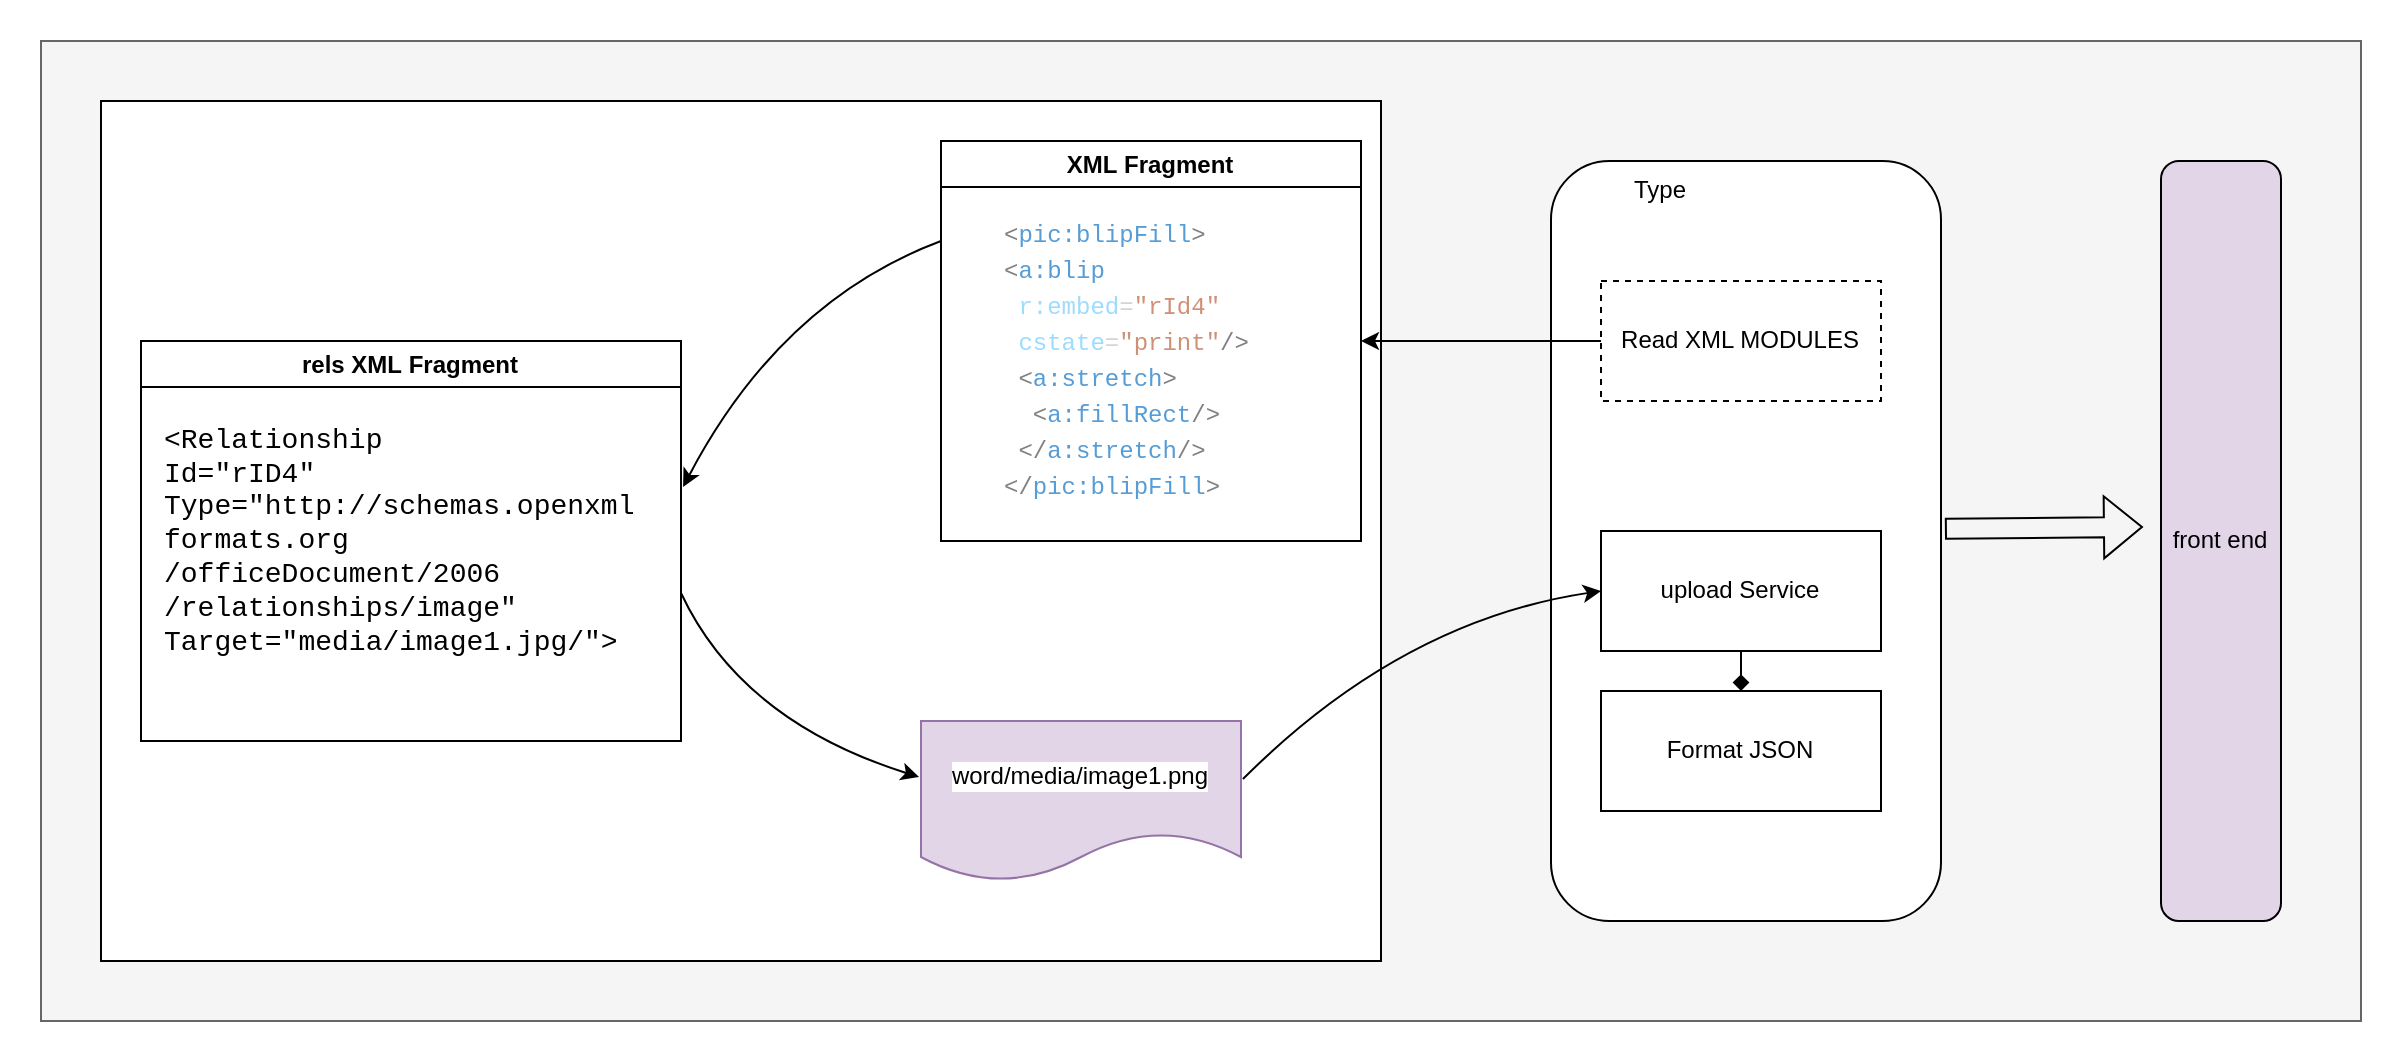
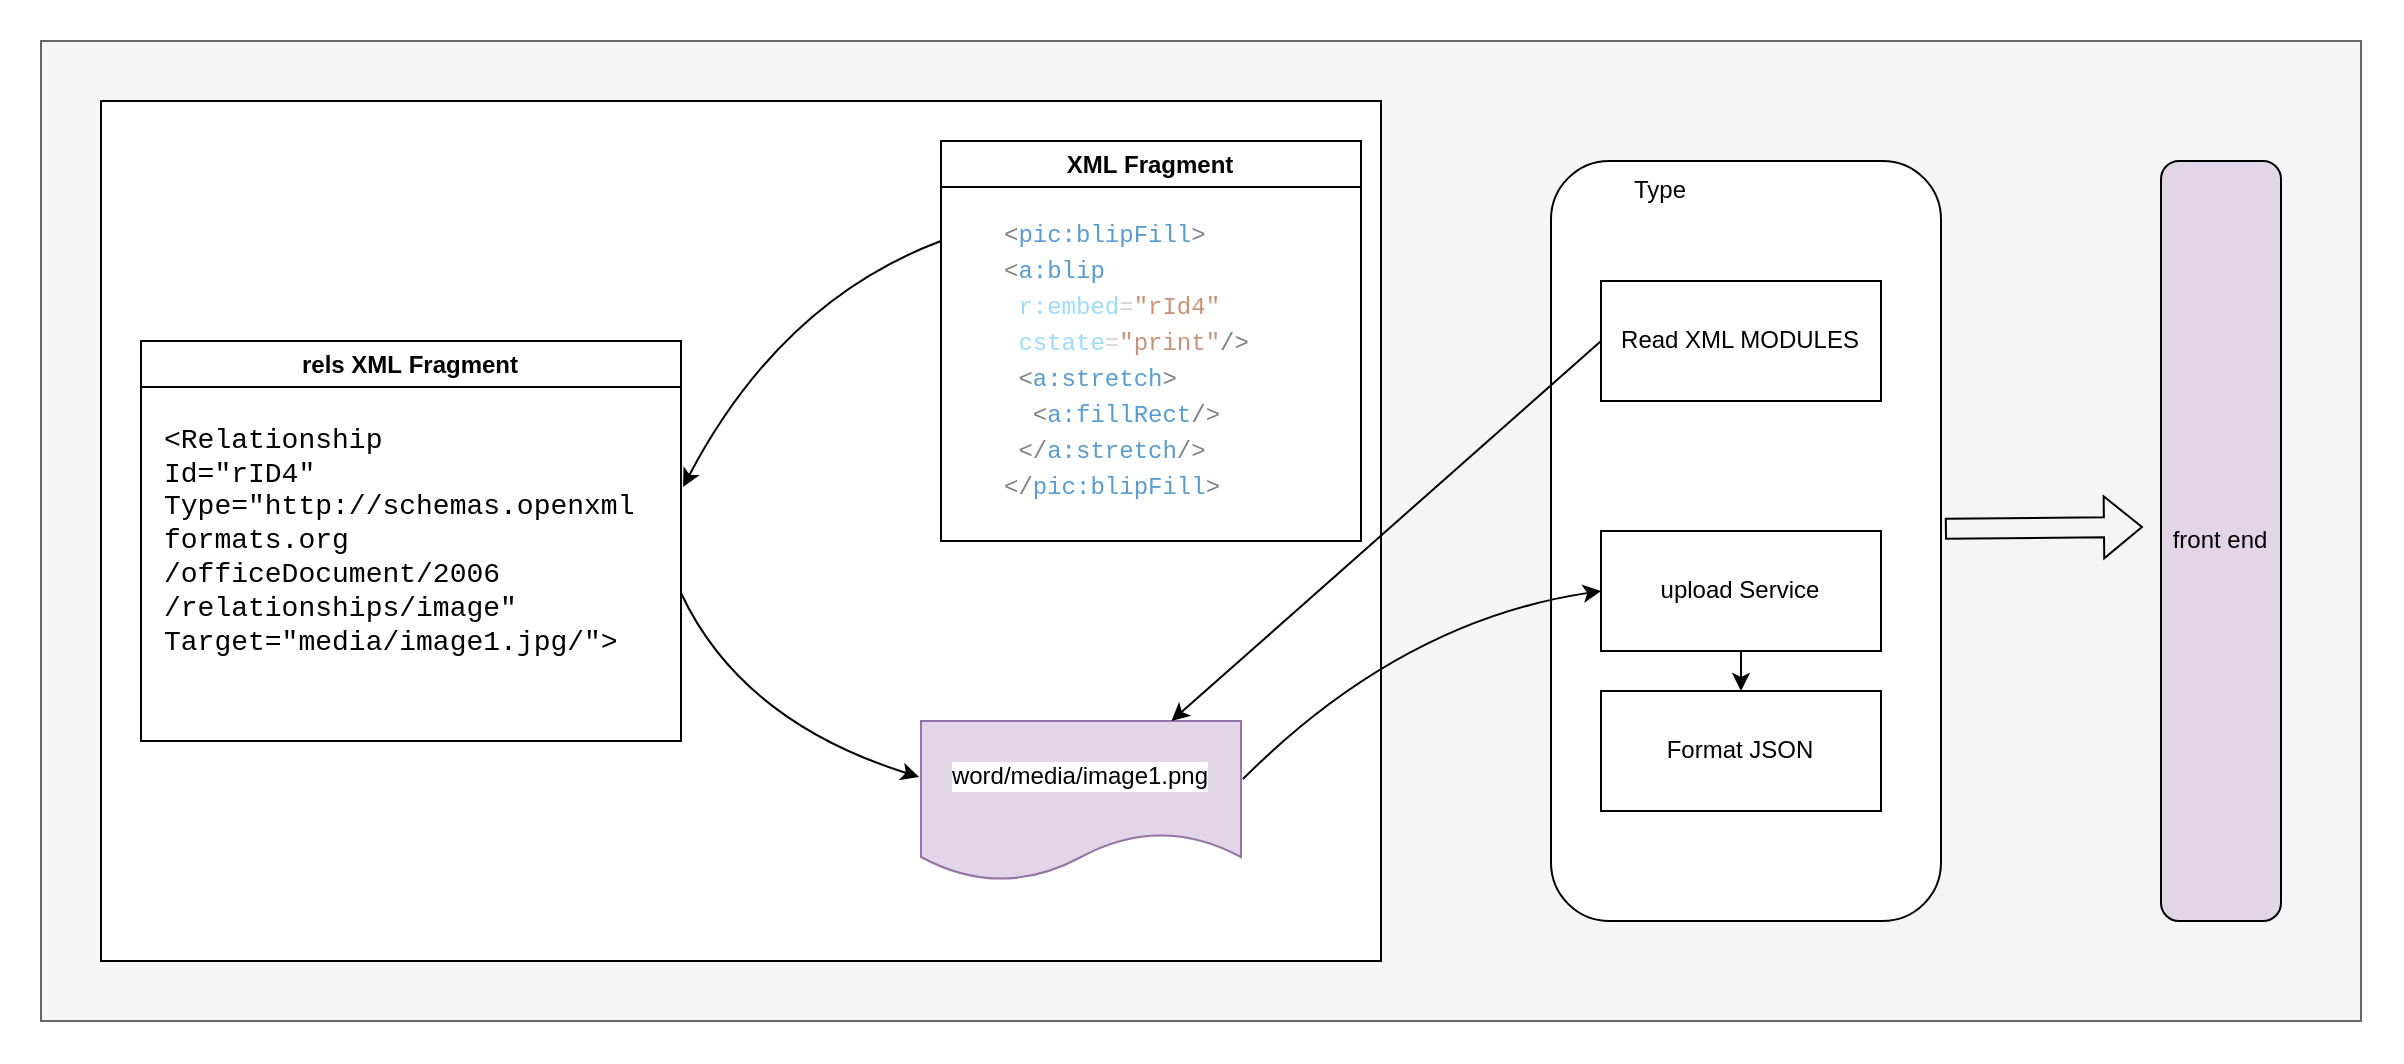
  <mxCell id="0" />
  <mxCell id="1" parent="0" />
  <mxCell id="2" value="" style="rounded=0;whiteSpace=wrap;html=1;labelBackgroundColor=none;fillColor=#f5f5f5;fontColor=#333333;strokeColor=#666666;" vertex="1" parent="1"><mxGeometry x="20" y="20" width="1160" height="490" as="geometry" /></mxCell>
  <mxCell id="3" value="" style="rounded=1;whiteSpace=wrap;html=1;labelBackgroundColor=none;" vertex="1" parent="1"><mxGeometry x="775" y="80" width="195" height="380" as="geometry" /></mxCell>
  <mxCell id="4" value="" style="rounded=0;whiteSpace=wrap;html=1;labelBackgroundColor=none;" vertex="1" parent="1"><mxGeometry x="50" y="50" width="640" height="430" as="geometry" /></mxCell>
  <mxCell id="5" value="XML Fragment" style="swimlane;" vertex="1" parent="1"><mxGeometry x="470" y="70" width="210" height="200" as="geometry" /></mxCell>
  <mxCell id="6" value="&lt;div style=&quot;color: rgb(212, 212, 212); font-family: Menlo, Monaco, &amp;quot;Courier New&amp;quot;, monospace; line-height: 18px;&quot;&gt;&lt;div style=&quot;&quot;&gt;&lt;span style=&quot;background-color: rgb(255, 255, 255);&quot;&gt;&lt;span style=&quot;color: rgb(128, 128, 128);&quot;&gt;&amp;lt;&lt;/span&gt;&lt;span style=&quot;color: rgb(86, 156, 214);&quot;&gt;pic:blipFill&lt;/span&gt;&lt;span style=&quot;color: rgb(128, 128, 128);&quot;&gt;&amp;gt;&lt;/span&gt;&lt;/span&gt;&lt;/div&gt;&lt;div style=&quot;&quot;&gt;    &lt;span style=&quot;background-color: rgb(255, 255, 255);&quot;&gt;&lt;span style=&quot;color: #808080;&quot;&gt;&amp;lt;&lt;/span&gt;&lt;span style=&quot;color: #569cd6;&quot;&gt;a:blip&lt;/span&gt;&amp;nbsp;&lt;/span&gt;&lt;/div&gt;&lt;div style=&quot;&quot;&gt;&lt;span style=&quot;background-color: rgb(255, 255, 255);&quot;&gt;&lt;span style=&quot;color: #9cdcfe;&quot;&gt;&amp;nbsp;r:embed&lt;/span&gt;=&lt;span style=&quot;color: #ce9178;&quot;&gt;&quot;rId4&quot;&lt;/span&gt;&amp;nbsp;&lt;/span&gt;&lt;/div&gt;&lt;div style=&quot;&quot;&gt;&lt;span style=&quot;background-color: rgb(255, 255, 255);&quot;&gt;&lt;span style=&quot;color: #9cdcfe;&quot;&gt;&amp;nbsp;cstate&lt;/span&gt;=&lt;span style=&quot;color: #ce9178;&quot;&gt;&quot;print&quot;&lt;/span&gt;&lt;span style=&quot;color: #808080;&quot;&gt;/&amp;gt;&lt;/span&gt;&lt;/span&gt;&lt;/div&gt;&lt;div style=&quot;&quot;&gt;    &lt;span style=&quot;background-color: rgb(255, 255, 255);&quot;&gt;&lt;span style=&quot;color: #808080;&quot;&gt;&amp;nbsp;&amp;lt;&lt;/span&gt;&lt;span style=&quot;color: #569cd6;&quot;&gt;a:stretch&lt;/span&gt;&lt;span style=&quot;color: #808080;&quot;&gt;&amp;gt;&lt;/span&gt;&lt;/span&gt;&lt;/div&gt;&lt;div style=&quot;&quot;&gt;        &lt;span style=&quot;background-color: rgb(255, 255, 255);&quot;&gt;&lt;span style=&quot;color: #808080;&quot;&gt;&amp;nbsp; &amp;lt;&lt;/span&gt;&lt;span style=&quot;color: #569cd6;&quot;&gt;a:fillRect&lt;/span&gt;&lt;span style=&quot;color: #808080;&quot;&gt;/&amp;gt;&lt;/span&gt;&lt;/span&gt;&lt;/div&gt;&lt;div style=&quot;&quot;&gt;    &lt;span style=&quot;background-color: rgb(255, 255, 255);&quot;&gt;&lt;span style=&quot;color: #808080;&quot;&gt;&amp;nbsp;&amp;lt;/&lt;/span&gt;&lt;span style=&quot;color: #569cd6;&quot;&gt;a:stretch&lt;/span&gt;&lt;span style=&quot;color: #808080;&quot;&gt;/&amp;gt;&lt;/span&gt;&lt;/span&gt;&lt;/div&gt;&lt;div style=&quot;&quot;&gt;&lt;span style=&quot;background-color: rgb(255, 255, 255);&quot;&gt;&lt;span style=&quot;color: rgb(128, 128, 128);&quot;&gt;&amp;lt;/&lt;/span&gt;&lt;span style=&quot;color: rgb(86, 156, 214);&quot;&gt;pic:blipFill&lt;/span&gt;&lt;span style=&quot;color: rgb(128, 128, 128);&quot;&gt;&amp;gt;&lt;/span&gt;&lt;/span&gt;&lt;/div&gt;&lt;/div&gt;" style="text;html=1;align=left;verticalAlign=middle;resizable=0;points=[];autosize=1;strokeColor=none;fillColor=none;" vertex="1" parent="5"><mxGeometry x="30" y="30" width="150" height="160" as="geometry" /></mxCell>
  <mxCell id="7" value="word/media/image1.png" style="shape=document;whiteSpace=wrap;html=1;boundedLbl=1;labelBackgroundColor=#FFFFFF;fillColor=#e1d5e7;strokeColor=#9673a6;" vertex="1" parent="1"><mxGeometry x="460" y="360" width="160" height="80" as="geometry" /></mxCell>
  <mxCell id="8" value="rels XML Fragment" style="swimlane;" vertex="1" parent="1"><mxGeometry x="70" y="170" width="270" height="200" as="geometry" /></mxCell>
  <mxCell id="9" value="&lt;div style=&quot;color: rgb(212, 212, 212); font-family: Menlo, Monaco, &amp;quot;Courier New&amp;quot;, monospace; line-height: 18px;&quot;&gt;&lt;div style=&quot;&quot;&gt;&lt;br&gt;&lt;/div&gt;&lt;/div&gt;" style="text;html=1;align=left;verticalAlign=middle;resizable=0;points=[];autosize=1;strokeColor=none;fillColor=none;" vertex="1" parent="8"><mxGeometry x="30" y="95" width="20" height="30" as="geometry" /></mxCell>
  <mxCell id="10" value="&lt;span style=&quot;font-size: 14px; font-family: Courier, monospace; background-color: rgb(255, 255, 255);&quot; class=&quot;codeFragment&quot;&gt;&amp;lt;Relationship &lt;br&gt;Id=&quot;rID4&quot; &lt;br&gt;Type=&quot;http://schemas.openxml&lt;br&gt;formats.org&lt;br&gt;/officeDocument/2006&lt;br&gt;/relationships/image&quot; &lt;br&gt;Target=&quot;media/image1.jpg/&quot;&amp;gt;&lt;/span&gt;" style="text;html=1;align=left;verticalAlign=middle;resizable=0;points=[];autosize=1;strokeColor=none;fillColor=none;" vertex="1" parent="8"><mxGeometry x="10" y="35" width="260" height="130" as="geometry" /></mxCell>
  <mxCell id="11" value="" style="curved=1;endArrow=classic;html=1;rounded=0;exitX=1;exitY=0.7;exitDx=0;exitDy=0;exitPerimeter=0;entryX=-0.006;entryY=0.35;entryDx=0;entryDy=0;entryPerimeter=0;" edge="1" parent="1" source="10" target="7"><mxGeometry width="50" height="50" relative="1" as="geometry"><mxPoint x="340" y="223.98" as="sourcePoint" /><mxPoint x="470" y="160" as="targetPoint" /><Array as="points"><mxPoint x="370" y="360" /></Array></mxGeometry></mxCell>
  <mxCell id="12" value="" style="curved=1;endArrow=classic;html=1;rounded=0;exitX=0;exitY=0.25;exitDx=0;exitDy=0;entryX=1.004;entryY=0.292;entryDx=0;entryDy=0;entryPerimeter=0;" edge="1" parent="1" source="5" target="10"><mxGeometry width="50" height="50" relative="1" as="geometry"><mxPoint x="330" y="300" as="sourcePoint" /><mxPoint x="380" y="250" as="targetPoint" /><Array as="points"><mxPoint x="390" y="150" /></Array></mxGeometry></mxCell>
- <mxCell id="13" value="Read XML MODULES" style="rounded=0;whiteSpace=wrap;html=1;labelBackgroundColor=none;dashed=1;" vertex="1" parent="1"><mxGeometry x="800" y="140" width="140" height="60" as="geometry" /></mxCell>
- <mxCell id="14" value="" style="endArrow=classic;html=1;rounded=0;exitX=0;exitY=0.5;exitDx=0;exitDy=0;entryX=1;entryY=0.5;entryDx=0;entryDy=0;" edge="1" parent="1" source="13" target="5"><mxGeometry width="50" height="50" relative="1" as="geometry"><mxPoint x="510" y="300" as="sourcePoint" /><mxPoint x="560" y="250" as="targetPoint" /></mxGeometry></mxCell>
- <mxCell id="15" style="edgeStyle=orthogonalEdgeStyle;rounded=0;orthogonalLoop=1;jettySize=auto;html=1;exitX=0.5;exitY=1;exitDx=0;exitDy=0;entryX=0.5;entryY=0;entryDx=0;entryDy=0;endArrow=diamond;" edge="1" parent="1" source="16" target="18"><mxGeometry relative="1" as="geometry" /></mxCell>
+ <mxCell id="13" value="Read XML MODULES" style="rounded=0;whiteSpace=wrap;html=1;labelBackgroundColor=none;" vertex="1" parent="1"><mxGeometry x="800" y="140" width="140" height="60" as="geometry" /></mxCell>
+ <mxCell id="14" value="" style="endArrow=classic;html=1;rounded=0;exitX=0;exitY=0.5;exitDx=0;exitDy=0;" edge="1" parent="1" source="13" target="7"><mxGeometry width="50" height="50" relative="1" as="geometry"><mxPoint x="510" y="300" as="sourcePoint" /><mxPoint x="560" y="250" as="targetPoint" /></mxGeometry></mxCell>
+ <mxCell id="15" style="edgeStyle=orthogonalEdgeStyle;rounded=0;orthogonalLoop=1;jettySize=auto;html=1;exitX=0.5;exitY=1;exitDx=0;exitDy=0;entryX=0.5;entryY=0;entryDx=0;entryDy=0;" edge="1" parent="1" source="16" target="18"><mxGeometry relative="1" as="geometry" /></mxCell>
  <mxCell id="16" value="upload Service" style="rounded=0;whiteSpace=wrap;html=1;labelBackgroundColor=none;" vertex="1" parent="1"><mxGeometry x="800" y="265" width="140" height="60" as="geometry" /></mxCell>
  <mxCell id="17" value="" style="curved=1;endArrow=classic;html=1;rounded=0;exitX=1.006;exitY=0.363;exitDx=0;exitDy=0;exitPerimeter=0;entryX=0;entryY=0.5;entryDx=0;entryDy=0;" edge="1" parent="1" source="7" target="16"><mxGeometry width="50" height="50" relative="1" as="geometry"><mxPoint x="510" y="300" as="sourcePoint" /><mxPoint x="560" y="260" as="targetPoint" /><Array as="points"><mxPoint x="700" y="310" /></Array></mxGeometry></mxCell>
  <mxCell id="18" value="Format JSON" style="rounded=0;whiteSpace=wrap;html=1;labelBackgroundColor=none;" vertex="1" parent="1"><mxGeometry x="800" y="345" width="140" height="60" as="geometry" /></mxCell>
  <mxCell id="19" value="Type" style="text;html=1;strokeColor=none;fillColor=none;align=center;verticalAlign=middle;whiteSpace=wrap;rounded=0;labelBackgroundColor=none;" vertex="1" parent="1"><mxGeometry x="800" y="80" width="60" height="30" as="geometry" /></mxCell>
  <mxCell id="20" value="" style="shape=flexArrow;endArrow=classic;html=1;rounded=0;exitX=1.01;exitY=0.484;exitDx=0;exitDy=0;exitPerimeter=0;entryX=-0.008;entryY=0.367;entryDx=0;entryDy=0;entryPerimeter=0;" edge="1" parent="1" source="3"><mxGeometry width="50" height="50" relative="1" as="geometry"><mxPoint x="890" y="190" as="sourcePoint" /><mxPoint x="1070.976" y="262.976" as="targetPoint" /></mxGeometry></mxCell>
  <mxCell id="21" value="front end" style="rounded=1;whiteSpace=wrap;html=1;labelBackgroundColor=none;fillColor=#e1d5e7;" vertex="1" parent="1"><mxGeometry x="1080" y="80" width="60" height="380" as="geometry" /></mxCell>
